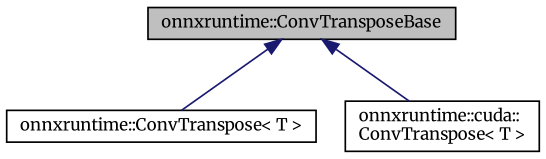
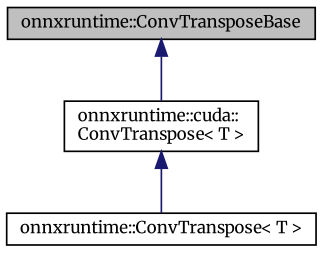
  digraph {
    fontname=Merriweather
    node [color=black fillcolor=white fontname=Merriweather fontsize=10 shape=record style=filled]
    edge [color=midnightblue dir=back fontname=Merriweather fontsize=10 labelfontname=Helvetica labelfontsize=10 style=solid]
    n1 [fillcolor=grey75 fontcolor=black height=0.2 label="onnxruntime::ConvTransposeBase" width=0.4]
    n2 [height=0.2 label="onnxruntime::ConvTranspose\< T \>" width=0.4]
    n3 [height=0.2 label="onnxruntime::cuda::\lConvTranspose\< T \>" width=0.4]
-   n1 -> n2
+   n3 -> n2
    n1 -> n3
  }
